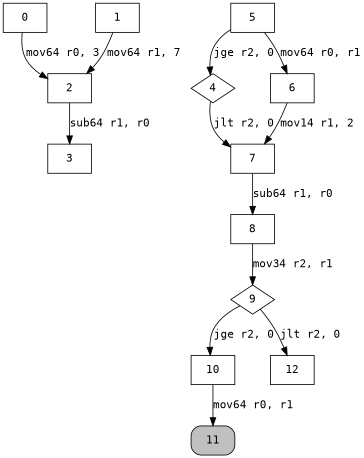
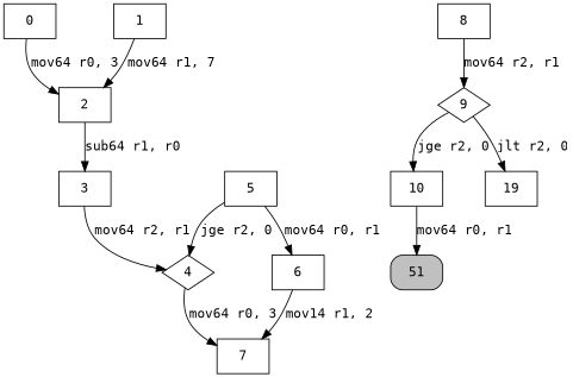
  digraph {
    node [fontname=monospace shape=box]
    edge [fontname=monospace]
    0
    2
    1
    3
    4 [shape=diamond]
    7
    5
    6
    8
    9 [shape=diamond]
    10
-   12
-   11 [fillcolor=grey style="rounded,filled"]
+   12 [label=19]
+   11 [fillcolor=grey style="rounded,filled" label=51]
    0 -> 2 [label="mov64 r0, 3"]
    2 -> 3 [label="sub64 r1, r0"]
    1 -> 2 [label="mov64 r1, 7"]
-   4 -> 7 [label="jlt r2, 0"]
-   7 -> 8 [label="sub64 r1, r0"]
+   3 -> 4 [label="mov64 r2, r1"]
+   4 -> 7 [label="mov64 r0, 3"]
    5 -> 4 [label="jge r2, 0"]
    5 -> 6 [label="mov64 r0, r1"]
    6 -> 7 [label="mov14 r1, 2"]
-   8 -> 9 [label="mov34 r2, r1"]
+   8 -> 9 [label="mov64 r2, r1"]
    9 -> 10 [label="jge r2, 0"]
    9 -> 12 [label="jlt r2, 0"]
    10 -> 11 [label="mov64 r0, r1"]
  }
